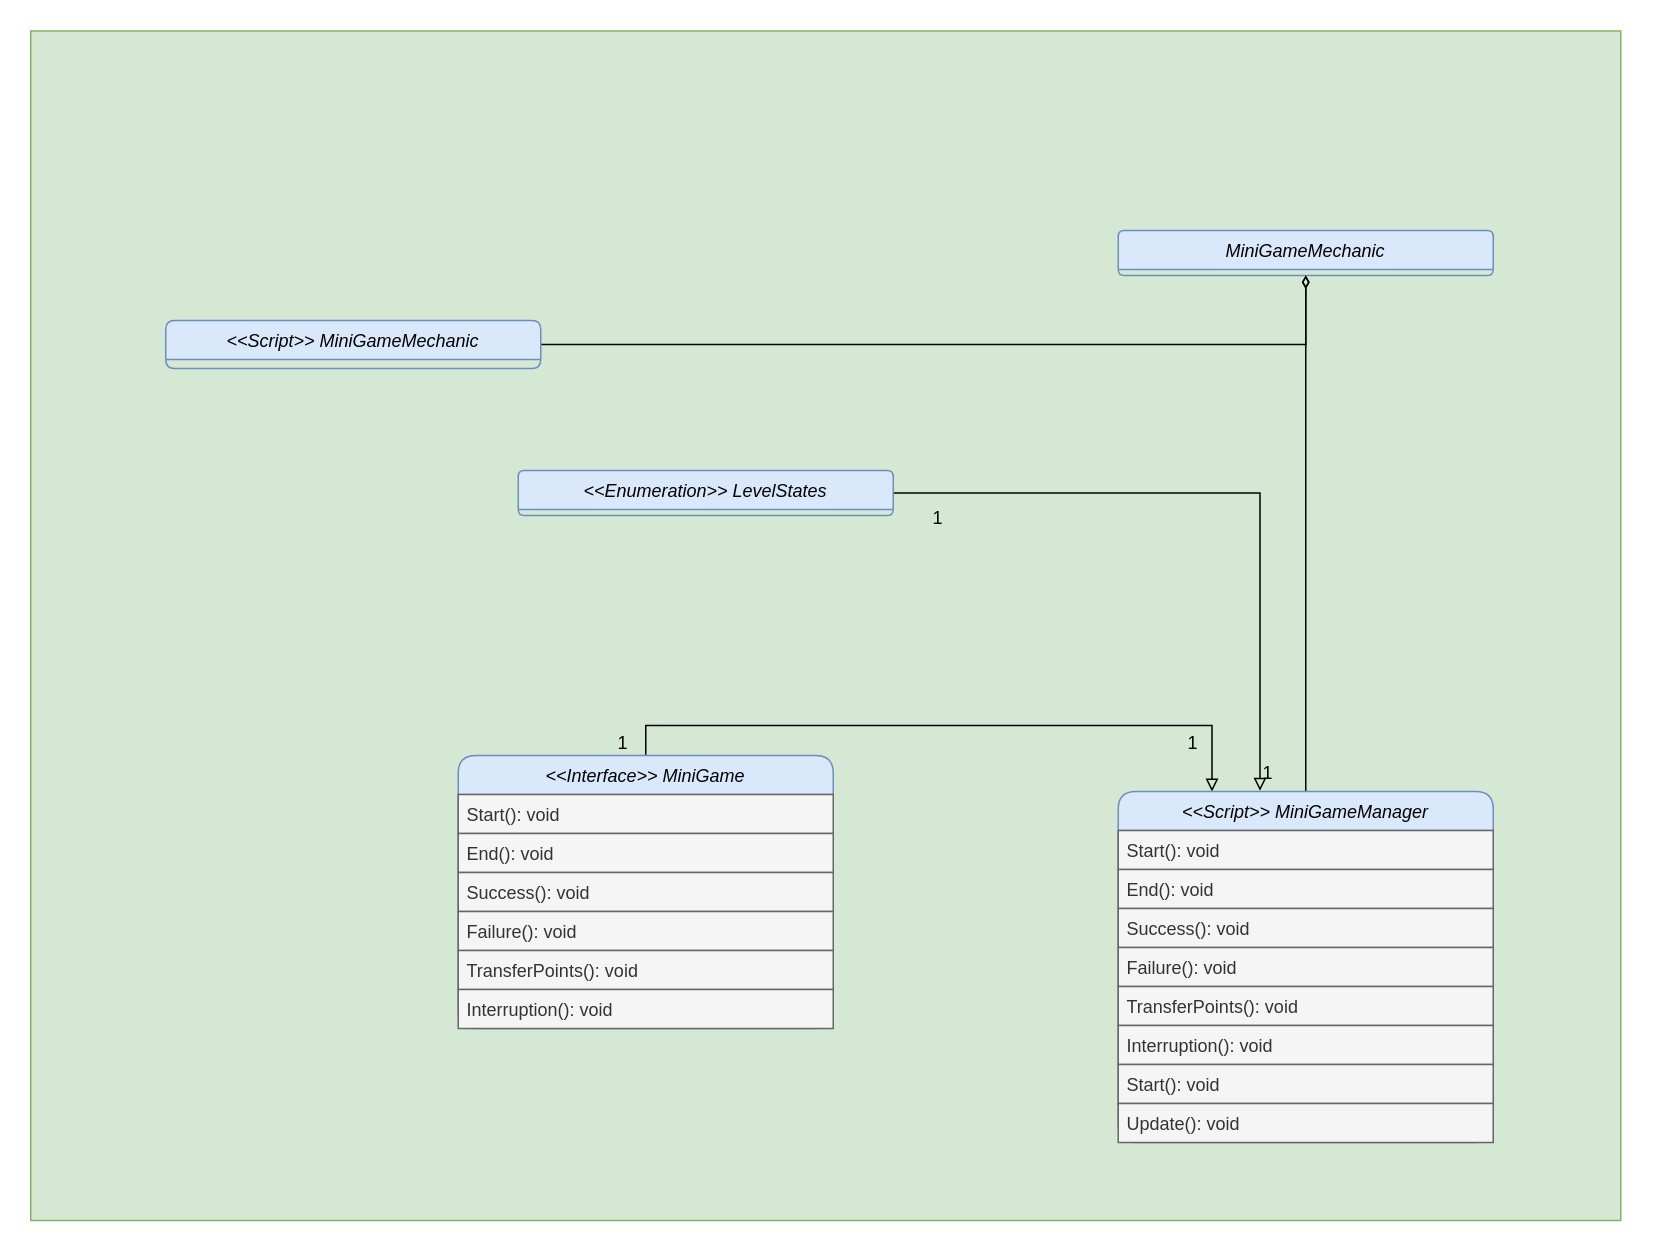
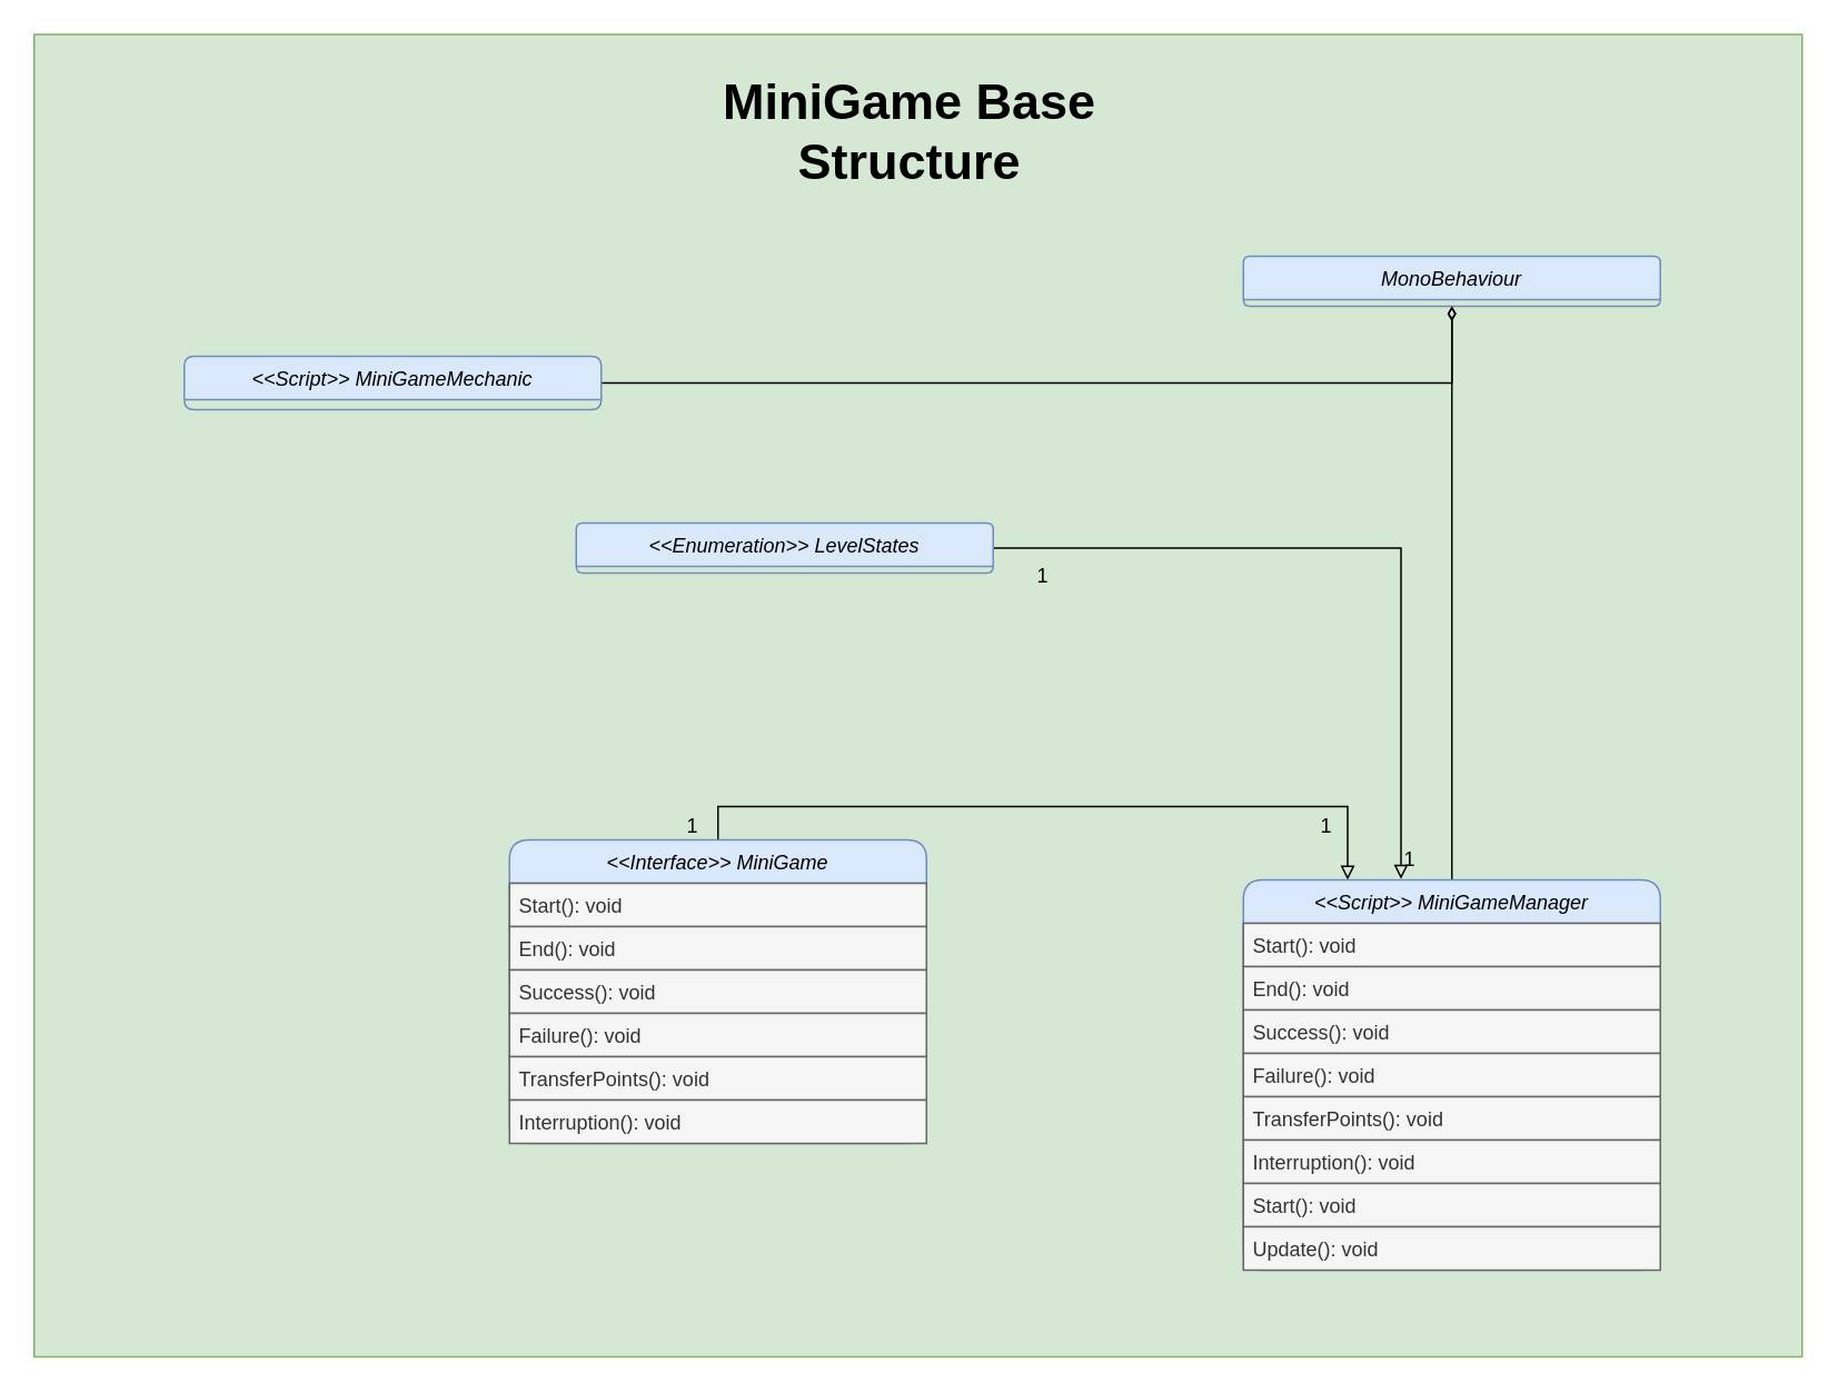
  <mxCell id="0" />
  <mxCell id="1" parent="0" />
  <mxCell id="2" value="" style="whiteSpace=wrap;html=1;verticalAlign=bottom;fillColor=#d5e8d4;strokeColor=#82b366;" parent="1" vertex="1"><mxGeometry x="20" y="20" width="1060" height="793" as="geometry" /></mxCell>
- <mxCell id="4" value="MiniGameMechanic" style="swimlane;fontStyle=2;align=center;verticalAlign=top;childLayout=stackLayout;horizontal=1;startSize=26;horizontalStack=0;resizeParent=1;resizeLast=0;collapsible=1;marginBottom=0;rounded=1;shadow=0;strokeWidth=1;fillColor=#dae8fc;strokeColor=#6c8ebf;" parent="1" vertex="1"><mxGeometry x="745" y="153" width="250" height="30" as="geometry"><mxRectangle x="230" y="140" width="160" height="26" as="alternateBounds" /></mxGeometry></mxCell>
+ <mxCell id="3" value="&lt;font style=&quot;font-size: 30px&quot;&gt;&lt;b&gt;MiniGame Base Structure&lt;/b&gt;&lt;/font&gt;" style="text;html=1;strokeColor=none;fillColor=none;align=center;verticalAlign=middle;whiteSpace=wrap;rounded=0;" parent="1" vertex="1"><mxGeometry x="380" y="43" width="330" height="70" as="geometry" /></mxCell>
+ <mxCell id="4" value="MonoBehaviour" style="swimlane;fontStyle=2;align=center;verticalAlign=top;childLayout=stackLayout;horizontal=1;startSize=26;horizontalStack=0;resizeParent=1;resizeLast=0;collapsible=1;marginBottom=0;rounded=1;shadow=0;strokeWidth=1;fillColor=#dae8fc;strokeColor=#6c8ebf;" parent="1" vertex="1"><mxGeometry x="745" y="153" width="250" height="30" as="geometry"><mxRectangle x="230" y="140" width="160" height="26" as="alternateBounds" /></mxGeometry></mxCell>
  <mxCell id="5" style="edgeStyle=orthogonalEdgeStyle;rounded=0;orthogonalLoop=1;jettySize=auto;html=1;entryX=0.25;entryY=0;entryDx=0;entryDy=0;fontSize=30;startArrow=none;startFill=0;endArrow=block;endFill=0;strokeWidth=1;exitX=0.5;exitY=0;exitDx=0;exitDy=0;" parent="1" source="6" target="16" edge="1"><mxGeometry relative="1" as="geometry" /></mxCell>
  <mxCell id="6" value="&lt;&lt;Interface&gt;&gt; MiniGame" style="swimlane;fontStyle=2;align=center;verticalAlign=top;childLayout=stackLayout;horizontal=1;startSize=26;horizontalStack=0;resizeParent=1;resizeLast=0;collapsible=1;marginBottom=0;rounded=1;shadow=0;strokeWidth=1;fillColor=#dae8fc;strokeColor=#6c8ebf;" parent="1" vertex="1"><mxGeometry x="305" y="503" width="250" height="182" as="geometry"><mxRectangle x="230" y="140" width="160" height="26" as="alternateBounds" /></mxGeometry></mxCell>
  <mxCell id="7" value="Start(): void" style="text;align=left;verticalAlign=top;spacingLeft=4;spacingRight=4;overflow=hidden;rotatable=0;points=[[0,0.5],[1,0.5]];portConstraint=eastwest;fillColor=#f5f5f5;fontColor=#333333;strokeColor=#666666;" parent="6" vertex="1"><mxGeometry y="26" width="250" height="26" as="geometry" /></mxCell>
  <mxCell id="8" value="End(): void" style="text;align=left;verticalAlign=top;spacingLeft=4;spacingRight=4;overflow=hidden;rotatable=0;points=[[0,0.5],[1,0.5]];portConstraint=eastwest;fillColor=#f5f5f5;fontColor=#333333;strokeColor=#666666;" parent="6" vertex="1"><mxGeometry y="52" width="250" height="26" as="geometry" /></mxCell>
  <mxCell id="9" value="Success(): void" style="text;align=left;verticalAlign=top;spacingLeft=4;spacingRight=4;overflow=hidden;rotatable=0;points=[[0,0.5],[1,0.5]];portConstraint=eastwest;fillColor=#f5f5f5;fontColor=#333333;strokeColor=#666666;" parent="6" vertex="1"><mxGeometry y="78" width="250" height="26" as="geometry" /></mxCell>
  <mxCell id="10" value="Failure(): void" style="text;align=left;verticalAlign=top;spacingLeft=4;spacingRight=4;overflow=hidden;rotatable=0;points=[[0,0.5],[1,0.5]];portConstraint=eastwest;fillColor=#f5f5f5;fontColor=#333333;strokeColor=#666666;" parent="6" vertex="1"><mxGeometry y="104" width="250" height="26" as="geometry" /></mxCell>
  <mxCell id="11" value="TransferPoints(): void" style="text;align=left;verticalAlign=top;spacingLeft=4;spacingRight=4;overflow=hidden;rotatable=0;points=[[0,0.5],[1,0.5]];portConstraint=eastwest;fillColor=#f5f5f5;fontColor=#333333;strokeColor=#666666;" parent="6" vertex="1"><mxGeometry y="130" width="250" height="26" as="geometry" /></mxCell>
  <mxCell id="12" value="Interruption(): void" style="text;align=left;verticalAlign=top;spacingLeft=4;spacingRight=4;overflow=hidden;rotatable=0;points=[[0,0.5],[1,0.5]];portConstraint=eastwest;fillColor=#f5f5f5;fontColor=#333333;strokeColor=#666666;" parent="6" vertex="1"><mxGeometry y="156" width="250" height="26" as="geometry" /></mxCell>
  <mxCell id="13" style="edgeStyle=orthogonalEdgeStyle;rounded=0;orthogonalLoop=1;jettySize=auto;html=1;entryX=0.378;entryY=-0.002;entryDx=0;entryDy=0;entryPerimeter=0;fontSize=30;startArrow=none;startFill=0;endArrow=block;endFill=0;strokeWidth=1;" parent="1" source="14" target="16" edge="1"><mxGeometry relative="1" as="geometry" /></mxCell>
  <mxCell id="14" value="&lt;&lt;Enumeration&gt;&gt; LevelStates" style="swimlane;fontStyle=2;align=center;verticalAlign=top;childLayout=stackLayout;horizontal=1;startSize=26;horizontalStack=0;resizeParent=1;resizeLast=0;collapsible=1;marginBottom=0;rounded=1;shadow=0;strokeWidth=1;fillColor=#dae8fc;strokeColor=#6c8ebf;" parent="1" vertex="1"><mxGeometry x="345" y="313" width="250" height="30" as="geometry"><mxRectangle x="230" y="140" width="160" height="26" as="alternateBounds" /></mxGeometry></mxCell>
  <mxCell id="15" style="edgeStyle=orthogonalEdgeStyle;rounded=0;orthogonalLoop=1;jettySize=auto;html=1;entryX=0.5;entryY=1;entryDx=0;entryDy=0;fontSize=30;startArrow=none;startFill=0;endArrow=diamondThin;endFill=0;strokeWidth=1;" parent="1" source="16" target="4" edge="1"><mxGeometry relative="1" as="geometry" /></mxCell>
  <mxCell id="16" value="&lt;&lt;Script&gt;&gt; MiniGameManager" style="swimlane;fontStyle=2;align=center;verticalAlign=top;childLayout=stackLayout;horizontal=1;startSize=26;horizontalStack=0;resizeParent=1;resizeLast=0;collapsible=1;marginBottom=0;rounded=1;shadow=0;strokeWidth=1;fillColor=#dae8fc;strokeColor=#6c8ebf;" parent="1" vertex="1"><mxGeometry x="745" y="527" width="250" height="234" as="geometry"><mxRectangle x="230" y="140" width="160" height="26" as="alternateBounds" /></mxGeometry></mxCell>
  <mxCell id="17" value="Start(): void" style="text;align=left;verticalAlign=top;spacingLeft=4;spacingRight=4;overflow=hidden;rotatable=0;points=[[0,0.5],[1,0.5]];portConstraint=eastwest;fillColor=#f5f5f5;fontColor=#333333;strokeColor=#666666;" parent="16" vertex="1"><mxGeometry y="26" width="250" height="26" as="geometry" /></mxCell>
  <mxCell id="18" value="End(): void" style="text;align=left;verticalAlign=top;spacingLeft=4;spacingRight=4;overflow=hidden;rotatable=0;points=[[0,0.5],[1,0.5]];portConstraint=eastwest;fillColor=#f5f5f5;fontColor=#333333;strokeColor=#666666;" parent="16" vertex="1"><mxGeometry y="52" width="250" height="26" as="geometry" /></mxCell>
  <mxCell id="19" value="Success(): void" style="text;align=left;verticalAlign=top;spacingLeft=4;spacingRight=4;overflow=hidden;rotatable=0;points=[[0,0.5],[1,0.5]];portConstraint=eastwest;fillColor=#f5f5f5;fontColor=#333333;strokeColor=#666666;" parent="16" vertex="1"><mxGeometry y="78" width="250" height="26" as="geometry" /></mxCell>
  <mxCell id="20" value="Failure(): void" style="text;align=left;verticalAlign=top;spacingLeft=4;spacingRight=4;overflow=hidden;rotatable=0;points=[[0,0.5],[1,0.5]];portConstraint=eastwest;fillColor=#f5f5f5;fontColor=#333333;strokeColor=#666666;" parent="16" vertex="1"><mxGeometry y="104" width="250" height="26" as="geometry" /></mxCell>
  <mxCell id="21" value="TransferPoints(): void" style="text;align=left;verticalAlign=top;spacingLeft=4;spacingRight=4;overflow=hidden;rotatable=0;points=[[0,0.5],[1,0.5]];portConstraint=eastwest;fillColor=#f5f5f5;fontColor=#333333;strokeColor=#666666;" parent="16" vertex="1"><mxGeometry y="130" width="250" height="26" as="geometry" /></mxCell>
  <mxCell id="22" value="Interruption(): void" style="text;align=left;verticalAlign=top;spacingLeft=4;spacingRight=4;overflow=hidden;rotatable=0;points=[[0,0.5],[1,0.5]];portConstraint=eastwest;fillColor=#f5f5f5;fontColor=#333333;strokeColor=#666666;" parent="16" vertex="1"><mxGeometry y="156" width="250" height="26" as="geometry" /></mxCell>
  <mxCell id="23" value="Start(): void" style="text;align=left;verticalAlign=top;spacingLeft=4;spacingRight=4;overflow=hidden;rotatable=0;points=[[0,0.5],[1,0.5]];portConstraint=eastwest;fillColor=#f5f5f5;fontColor=#333333;strokeColor=#666666;" parent="16" vertex="1"><mxGeometry y="182" width="250" height="26" as="geometry" /></mxCell>
  <mxCell id="24" value="Update(): void" style="text;align=left;verticalAlign=top;spacingLeft=4;spacingRight=4;overflow=hidden;rotatable=0;points=[[0,0.5],[1,0.5]];portConstraint=eastwest;fillColor=#f5f5f5;fontColor=#333333;strokeColor=#666666;" parent="16" vertex="1"><mxGeometry y="208" width="250" height="26" as="geometry" /></mxCell>
  <mxCell id="25" style="edgeStyle=orthogonalEdgeStyle;rounded=0;orthogonalLoop=1;jettySize=auto;html=1;entryX=0.5;entryY=1;entryDx=0;entryDy=0;fontSize=30;startArrow=none;startFill=0;endArrow=diamondThin;endFill=0;strokeWidth=1;" parent="1" source="26" target="4" edge="1"><mxGeometry relative="1" as="geometry" /></mxCell>
  <mxCell id="26" value="&lt;&lt;Script&gt;&gt; MiniGameMechanic" style="swimlane;fontStyle=2;align=center;verticalAlign=top;childLayout=stackLayout;horizontal=1;startSize=26;horizontalStack=0;resizeParent=1;resizeLast=0;collapsible=1;marginBottom=0;rounded=1;shadow=0;strokeWidth=1;fillColor=#dae8fc;strokeColor=#6c8ebf;" parent="1" vertex="1"><mxGeometry x="110" y="213" width="250" height="32" as="geometry"><mxRectangle x="230" y="140" width="160" height="26" as="alternateBounds" /></mxGeometry></mxCell>
  <mxCell id="27" value="&lt;font style=&quot;font-size: 12px&quot;&gt;1&lt;/font&gt;" style="text;html=1;strokeColor=none;fillColor=none;align=center;verticalAlign=middle;whiteSpace=wrap;rounded=0;fontSize=30;" parent="1" vertex="1"><mxGeometry x="385" y="473" width="60" height="30" as="geometry" /></mxCell>
  <mxCell id="28" value="&lt;font style=&quot;font-size: 12px&quot;&gt;1&lt;/font&gt;" style="text;html=1;strokeColor=none;fillColor=none;align=center;verticalAlign=middle;whiteSpace=wrap;rounded=0;fontSize=30;" parent="1" vertex="1"><mxGeometry x="765" y="473" width="60" height="30" as="geometry" /></mxCell>
  <mxCell id="29" value="&lt;font style=&quot;font-size: 12px&quot;&gt;1&lt;/font&gt;" style="text;html=1;strokeColor=none;fillColor=none;align=center;verticalAlign=middle;whiteSpace=wrap;rounded=0;fontSize=30;" parent="1" vertex="1"><mxGeometry x="595" y="323" width="60" height="30" as="geometry" /></mxCell>
  <mxCell id="30" value="&lt;font style=&quot;font-size: 12px&quot;&gt;1&lt;/font&gt;" style="text;html=1;strokeColor=none;fillColor=none;align=center;verticalAlign=middle;whiteSpace=wrap;rounded=0;fontSize=30;" parent="1" vertex="1"><mxGeometry x="815" y="493" width="60" height="30" as="geometry" /></mxCell>
